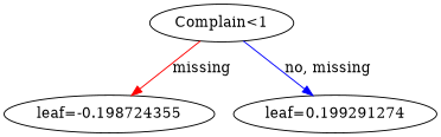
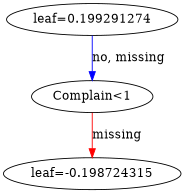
  digraph {
    rankdir=TB
    n1 [label="Complain<1"]
-   n2 [label="leaf=-0.198724355"]
+   n2 [label="leaf=-0.198724315"]
    n3 [label="leaf=0.199291274"]
    n1 -> n2 [color="#FF0000" label=missing]
-   n1 -> n3 [color="#0000FF" label="no, missing"]
+   n3 -> n1 [color="#0000FF" label="no, missing"]
  }
